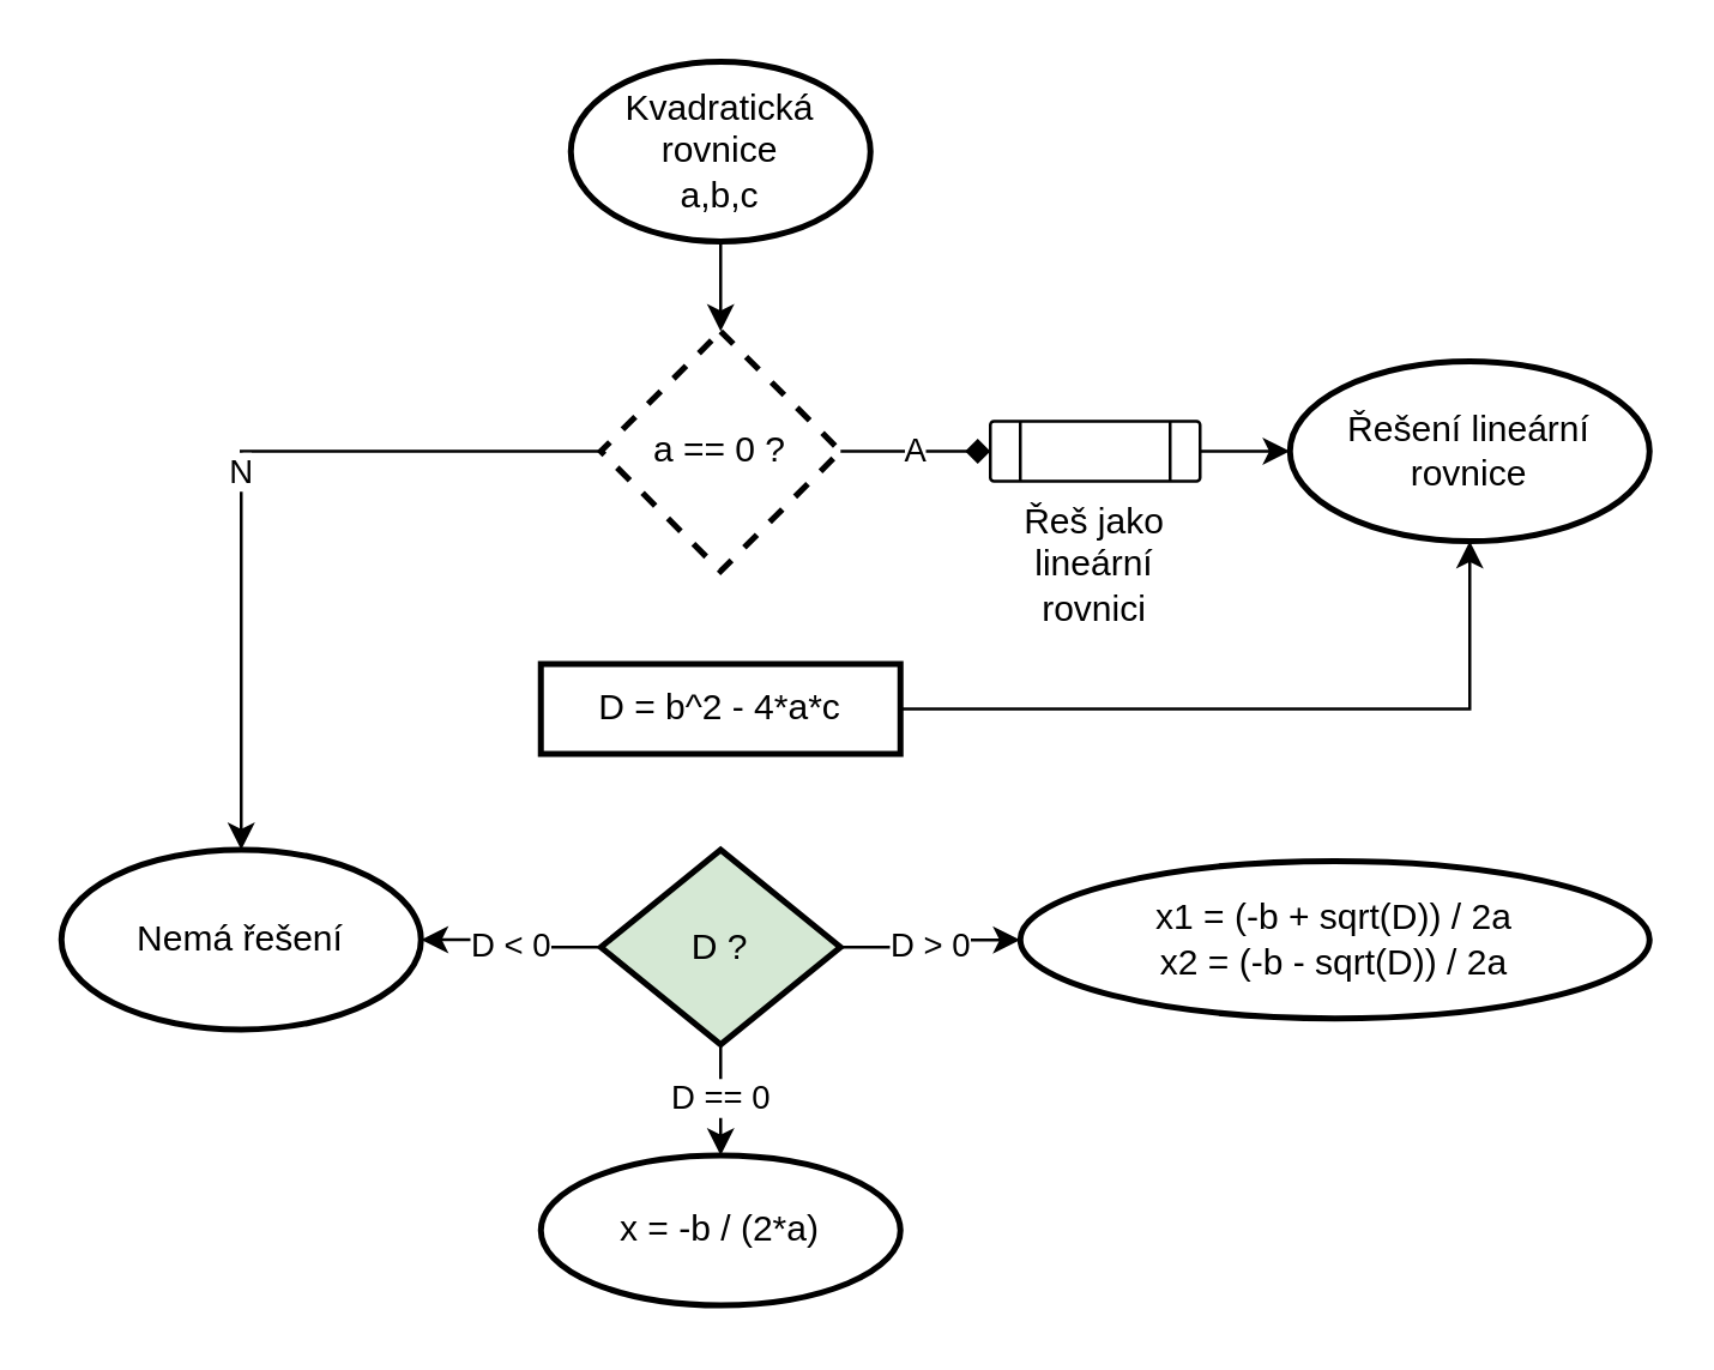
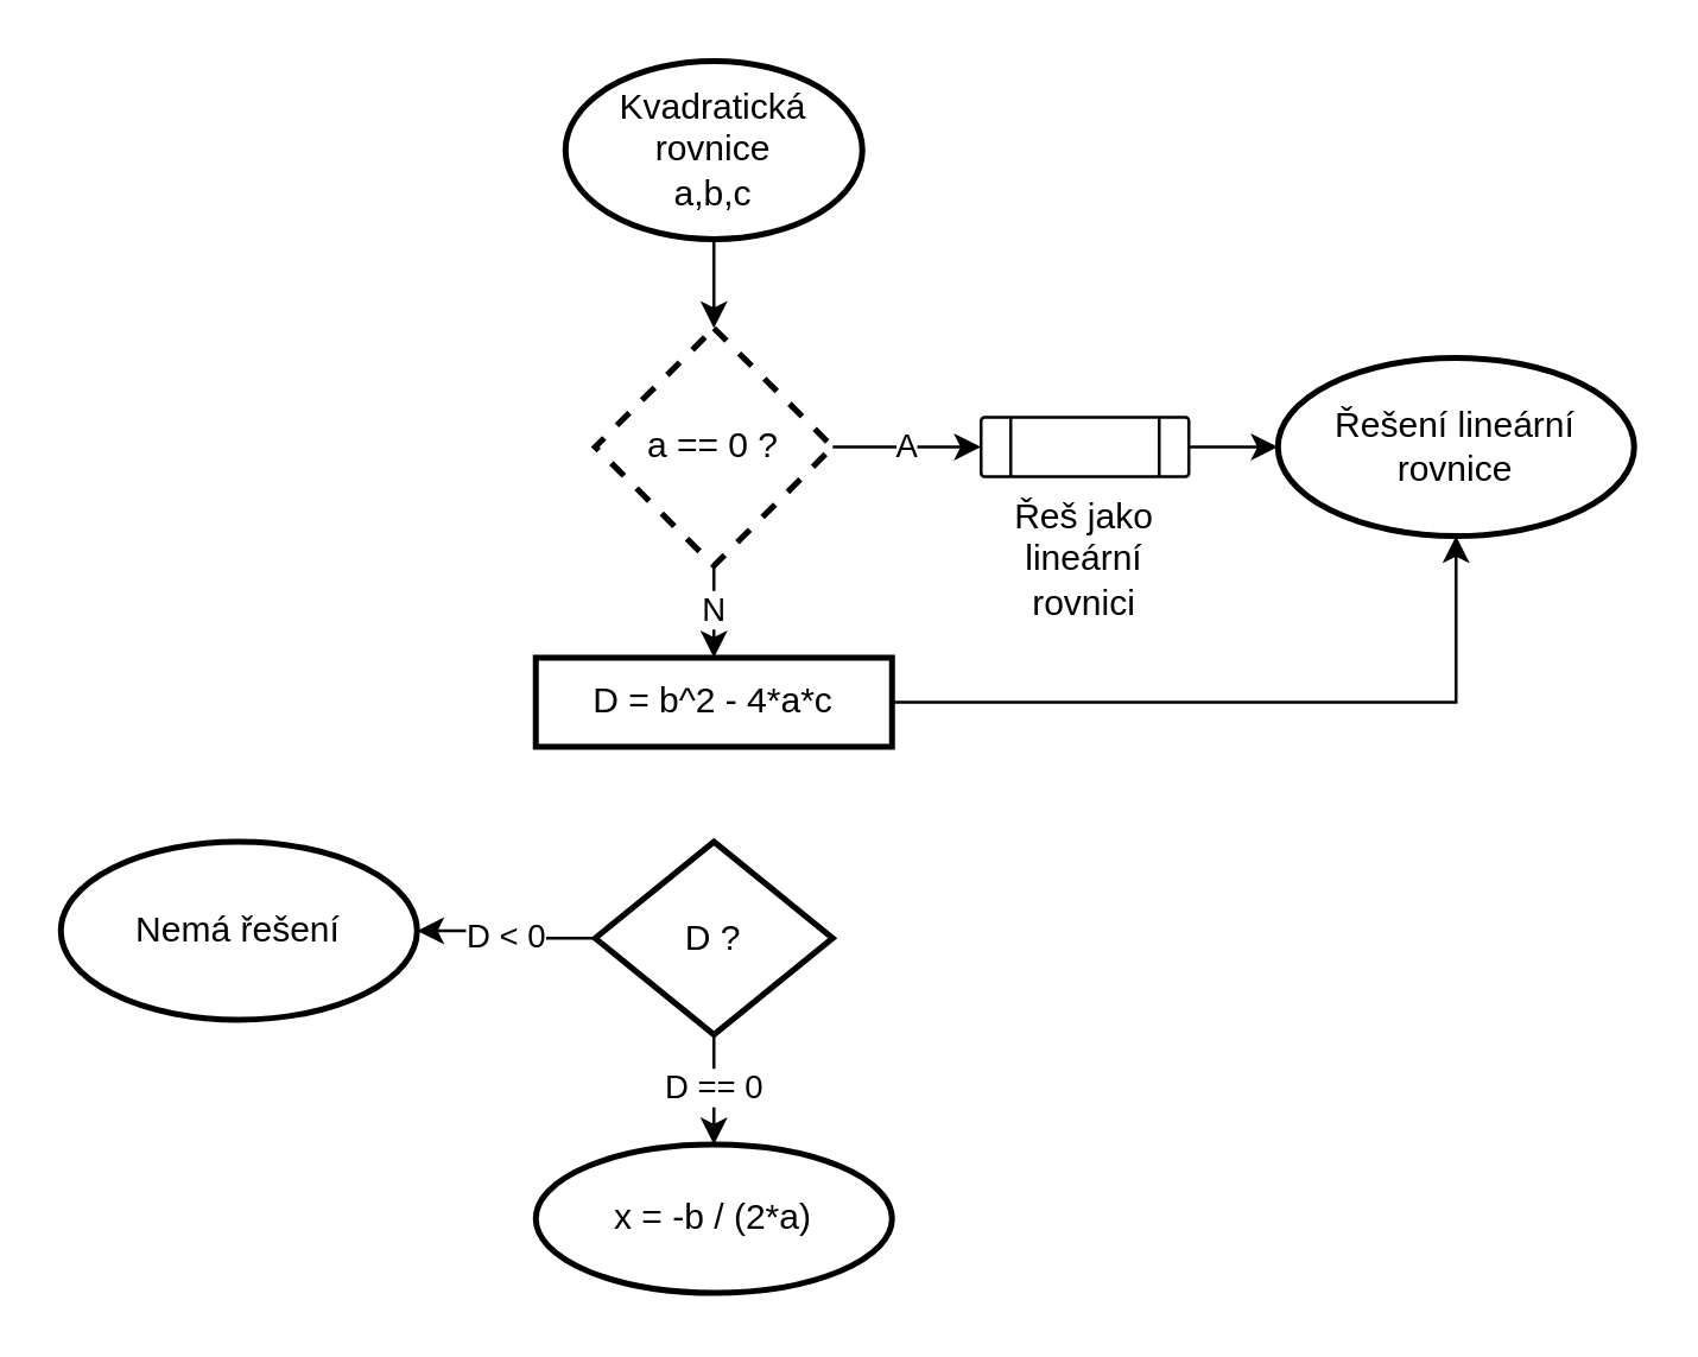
  <mxCell id="0" />
  <mxCell id="1" parent="0" />
  <mxCell id="2" value="" style="edgeStyle=orthogonalEdgeStyle;rounded=0;orthogonalLoop=1;jettySize=auto;html=1;" edge="1" parent="1" source="3" target="15"><mxGeometry relative="1" as="geometry" /></mxCell>
  <mxCell id="3" value="Kvadratická rovnice&lt;br&gt;a,b,c" style="strokeWidth=2;html=1;shape=mxgraph.flowchart.start_1;whiteSpace=wrap;" vertex="1" parent="1"><mxGeometry x="190" y="20" width="100" height="60" as="geometry" /></mxCell>
  <mxCell id="4" value="" style="edgeStyle=orthogonalEdgeStyle;rounded=0;orthogonalLoop=1;jettySize=auto;html=1;" edge="1" parent="1" source="5" target="17"><mxGeometry relative="1" as="geometry" /></mxCell>
  <mxCell id="5" value="D = b^2 - 4*a*c" style="whiteSpace=wrap;html=1;strokeWidth=2;" vertex="1" parent="1"><mxGeometry x="180" y="221" width="120" height="30" as="geometry" /></mxCell>
  <mxCell id="6" value="D &amp;lt; 0" style="edgeStyle=orthogonalEdgeStyle;rounded=0;orthogonalLoop=1;jettySize=auto;html=1;" edge="1" parent="1" source="9" target="10"><mxGeometry relative="1" as="geometry" /></mxCell>
  <mxCell id="7" value="D == 0" style="edgeStyle=orthogonalEdgeStyle;rounded=0;orthogonalLoop=1;jettySize=auto;html=1;" edge="1" parent="1" source="9" target="11"><mxGeometry relative="1" as="geometry" /></mxCell>
- <mxCell id="8" value="D &amp;gt; 0" style="edgeStyle=orthogonalEdgeStyle;rounded=0;orthogonalLoop=1;jettySize=auto;html=1;" edge="1" parent="1" source="9" target="12"><mxGeometry relative="1" as="geometry" /></mxCell>
- <mxCell id="9" value="D ?" style="rhombus;whiteSpace=wrap;html=1;strokeWidth=2;fillColor=#d5e8d4;" vertex="1" parent="1"><mxGeometry x="200" y="283" width="80" height="65" as="geometry" /></mxCell>
+ <mxCell id="9" value="D ?" style="rhombus;whiteSpace=wrap;html=1;strokeWidth=2;" vertex="1" parent="1"><mxGeometry x="200" y="283" width="80" height="65" as="geometry" /></mxCell>
  <mxCell id="10" value="Nemá řešení" style="ellipse;whiteSpace=wrap;html=1;strokeWidth=2;" vertex="1" parent="1"><mxGeometry x="20" y="283" width="120" height="60" as="geometry" /></mxCell>
  <mxCell id="11" value="x = -b / (2*a)" style="ellipse;whiteSpace=wrap;html=1;strokeWidth=2;" vertex="1" parent="1"><mxGeometry x="180" y="385" width="120" height="50" as="geometry" /></mxCell>
- <mxCell id="12" value="x1 = (-b + sqrt(D)) / 2a&lt;br&gt;x2 = (-b - sqrt(D)) / 2a" style="ellipse;whiteSpace=wrap;html=1;strokeWidth=2;" vertex="1" parent="1"><mxGeometry x="340" y="286.75" width="210" height="52.5" as="geometry" /></mxCell>
- <mxCell id="13" value="N" style="edgeStyle=orthogonalEdgeStyle;rounded=0;orthogonalLoop=1;jettySize=auto;html=1;" edge="1" parent="1" source="15" target="10"><mxGeometry relative="1" as="geometry"><mxPoint x="240" y="310" as="targetPoint" /></mxGeometry></mxCell>
- <mxCell id="14" value="&lt;div&gt;A&lt;/div&gt;" style="edgeStyle=orthogonalEdgeStyle;rounded=0;orthogonalLoop=1;jettySize=auto;html=1;entryX=0;entryY=0.5;entryDx=0;entryDy=0;endArrow=diamond;" edge="1" parent="1" source="15" target="18"><mxGeometry relative="1" as="geometry"><mxPoint x="310" y="150" as="targetPoint" /></mxGeometry></mxCell>
+ <mxCell id="13" value="N" style="edgeStyle=orthogonalEdgeStyle;rounded=0;orthogonalLoop=1;jettySize=auto;html=1;entryX=0.5;entryY=0;entryDx=0;entryDy=0;" edge="1" parent="1" source="15" target="5"><mxGeometry relative="1" as="geometry"><mxPoint x="240" y="310" as="targetPoint" /></mxGeometry></mxCell>
+ <mxCell id="14" value="&lt;div&gt;A&lt;/div&gt;" style="edgeStyle=orthogonalEdgeStyle;rounded=0;orthogonalLoop=1;jettySize=auto;html=1;entryX=0;entryY=0.5;entryDx=0;entryDy=0;" edge="1" parent="1" source="15" target="18"><mxGeometry relative="1" as="geometry"><mxPoint x="310" y="150" as="targetPoint" /></mxGeometry></mxCell>
  <mxCell id="15" value="a == 0 ?" style="rhombus;whiteSpace=wrap;html=1;strokeWidth=2;dashed=1;" vertex="1" parent="1"><mxGeometry x="200" y="110" width="80" height="80" as="geometry" /></mxCell>
  <mxCell id="16" value="" style="edgeStyle=orthogonalEdgeStyle;rounded=0;orthogonalLoop=1;jettySize=auto;html=1;exitX=1;exitY=0.5;exitDx=0;exitDy=0;" edge="1" parent="1" source="18" target="17"><mxGeometry relative="1" as="geometry"><mxPoint x="440" y="150" as="sourcePoint" /></mxGeometry></mxCell>
  <mxCell id="17" value="Řešení lineární rovnice" style="ellipse;whiteSpace=wrap;html=1;strokeWidth=2;" vertex="1" parent="1"><mxGeometry x="430" y="120" width="120" height="60" as="geometry" /></mxCell>
  <mxCell id="18" value="&lt;div&gt;Řeš jako lineární rovnici&lt;/div&gt;&lt;div&gt;&lt;br&gt;&lt;/div&gt;" style="verticalLabelPosition=bottom;verticalAlign=top;html=1;shape=process;whiteSpace=wrap;rounded=1;size=0.14;arcSize=6;" vertex="1" parent="1"><mxGeometry x="330" y="140" width="70" height="20" as="geometry" /></mxCell>
